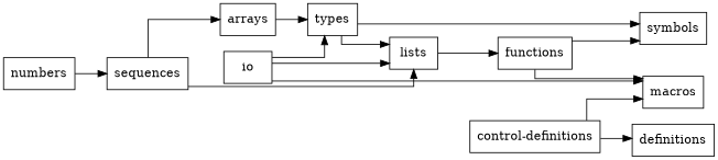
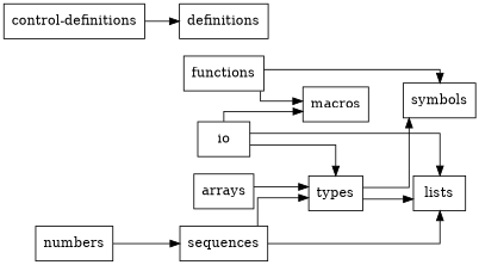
  digraph {
    rankdir=LR
    splines=ortho
    node [shape=box]
    io
    macros
    lists
    types
    functions
    symbols
    n7 [label="control-definitions"]
    definitions
    arrays
    sequences
    numbers
    io -> macros
    io -> lists
    io -> types
-   lists -> functions
    types -> lists
    types -> symbols
    functions -> macros
    functions -> symbols
-   n7 -> macros
    n7 -> definitions
    arrays -> types
    sequences -> lists
-   sequences -> arrays
+   sequences -> types
    numbers -> sequences
  }
